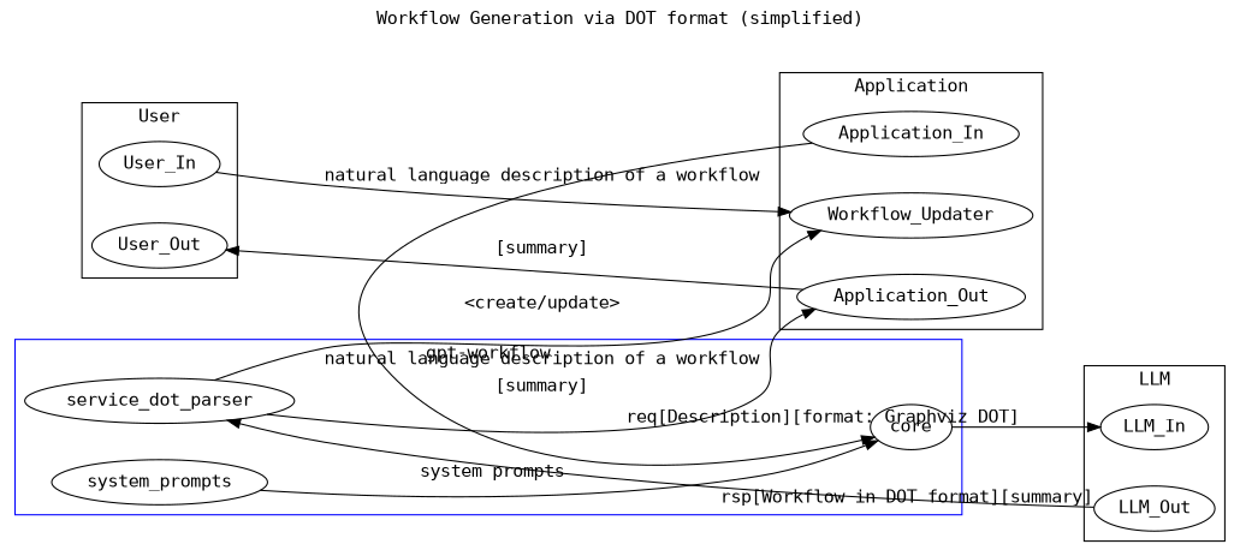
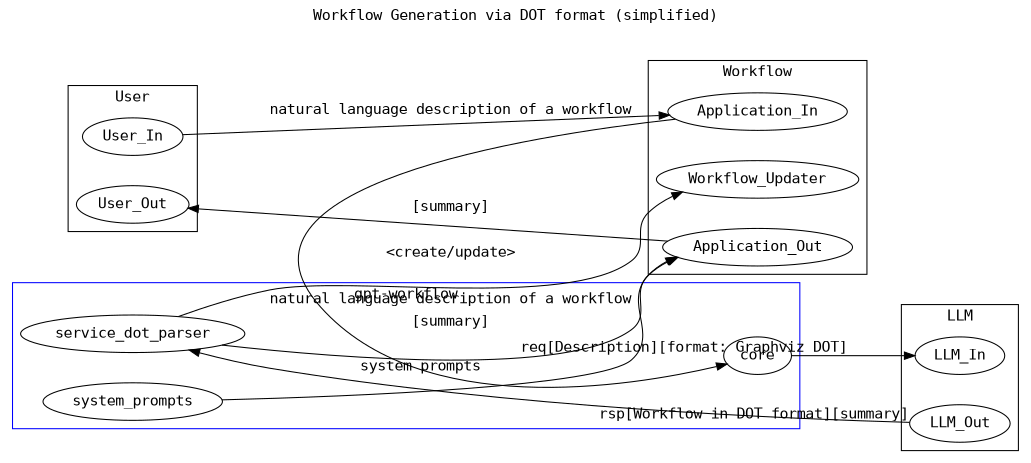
  digraph {
    fontname="DejaVu Sans Mono"
    label="Workflow Generation via DOT format (simplified)"
    labelloc=t
    nodesep=0.40
    rankdir=LR
    ranksep=0.65
    node [fontname="DejaVu Sans Mono"]
    edge [fontname="DejaVu Sans Mono"]
    User_In
    User_Out
    Application_In
    Application_Out
    Workflow_Updater
    core
    service_dot_parser
    system_prompts
    LLM_In
    LLM_Out
    subgraph cluster_1 {
      label=User
      User_In
      User_Out
    }
    subgraph cluster_2 {
-     label=Application
+     label=Workflow
      Application_In
      Application_Out
      Workflow_Updater
    }
    subgraph cluster_3 {
      color=blue
      label="gpt-workflow"
      core
      service_dot_parser
      system_prompts
    }
    subgraph cluster_4 {
      label=LLM
      LLM_In
      LLM_Out
    }
-   User_In -> Workflow_Updater [label="natural language description of a workflow"]
+   User_In -> Application_In [label="natural language description of a workflow"]
    Application_In -> core [label="natural language description of a workflow"]
    Application_Out -> User_Out [label="[summary]"]
    core -> LLM_In [xlabel="req[Description][format: Graphviz DOT]"]
    service_dot_parser -> Application_Out [label="[summary]"]
    service_dot_parser -> Workflow_Updater [label="<create/update>"]
-   system_prompts -> core [xlabel="system prompts"]
+   system_prompts -> Application_Out [xlabel="system prompts"]
    LLM_Out -> service_dot_parser [taillabel="rsp[Workflow in DOT format][summary]"]
  }
